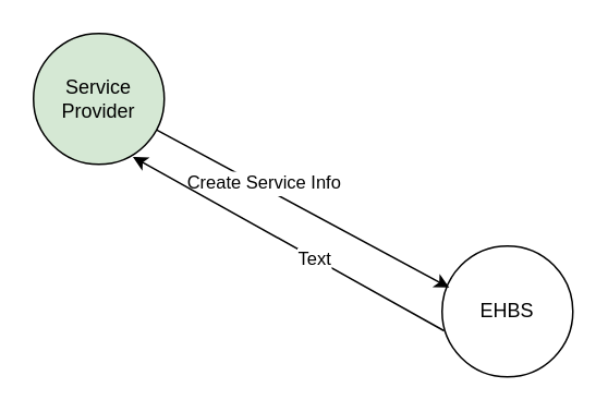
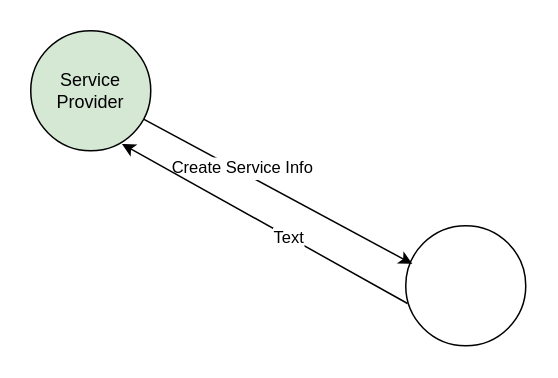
  <mxCell id="0" />
  <mxCell id="1" parent="0" />
  <mxCell id="2" value="" style="ellipse;whiteSpace=wrap;html=1;aspect=fixed;" vertex="1" parent="1"><mxGeometry x="270" y="150" width="80" height="80" as="geometry" /></mxCell>
- <mxCell id="3" value="EHBS" style="text;html=1;strokeColor=none;fillColor=none;align=center;verticalAlign=middle;whiteSpace=wrap;rounded=0;" vertex="1" parent="1"><mxGeometry x="290" y="180" width="40" height="20" as="geometry" /></mxCell>
  <mxCell id="4" value="Service Provider" style="ellipse;whiteSpace=wrap;html=1;aspect=fixed;fillColor=#d5e8d4;" vertex="1" parent="1"><mxGeometry x="20" y="20" width="80" height="80" as="geometry" /></mxCell>
  <mxCell id="5" value="" style="endArrow=classic;html=1;entryX=0.055;entryY=0.318;entryDx=0;entryDy=0;entryPerimeter=0;" edge="1" parent="1" source="4" target="2"><mxGeometry width="50" height="50" relative="1" as="geometry"><mxPoint x="290" y="210" as="sourcePoint" /><mxPoint x="340" y="160" as="targetPoint" /></mxGeometry></mxCell>
  <mxCell id="6" value="Create Service" style="edgeLabel;html=1;align=center;verticalAlign=middle;resizable=0;points=[];" vertex="1" connectable="0" parent="5"><mxGeometry x="-0.32" y="-1" relative="1" as="geometry"><mxPoint as="offset" /></mxGeometry></mxCell>
  <mxCell id="7" value="Create Service Info" style="edgeLabel;html=1;align=center;verticalAlign=middle;resizable=0;points=[];" vertex="1" connectable="0" parent="5"><mxGeometry x="-0.281" y="3" relative="1" as="geometry"><mxPoint as="offset" /></mxGeometry></mxCell>
  <mxCell id="8" value="" style="endArrow=classic;html=1;exitX=0.015;exitY=0.648;exitDx=0;exitDy=0;exitPerimeter=0;entryX=0.76;entryY=0.943;entryDx=0;entryDy=0;entryPerimeter=0;" edge="1" parent="1" source="2" target="4"><mxGeometry width="50" height="50" relative="1" as="geometry"><mxPoint x="290" y="210" as="sourcePoint" /><mxPoint x="60" y="100" as="targetPoint" /></mxGeometry></mxCell>
  <mxCell id="9" value="Text" style="edgeLabel;html=1;align=center;verticalAlign=middle;resizable=0;points=[];" vertex="1" connectable="0" parent="8"><mxGeometry x="-0.166" relative="1" as="geometry"><mxPoint as="offset" /></mxGeometry></mxCell>
